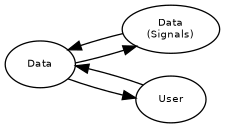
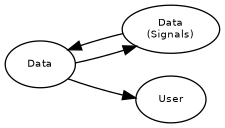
  digraph {
    rankdir=LR
    node [fontname=Helvetica fontsize=8]
    n1 [label=Data]
    "Data\n(Signals)"
    User
    n1 -> "Data\n(Signals)"
    n1 -> User
    "Data\n(Signals)" -> n1
-   User -> n1
  }
